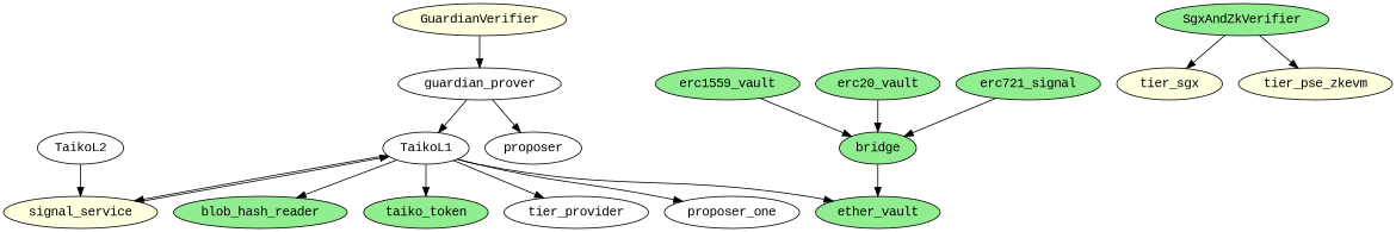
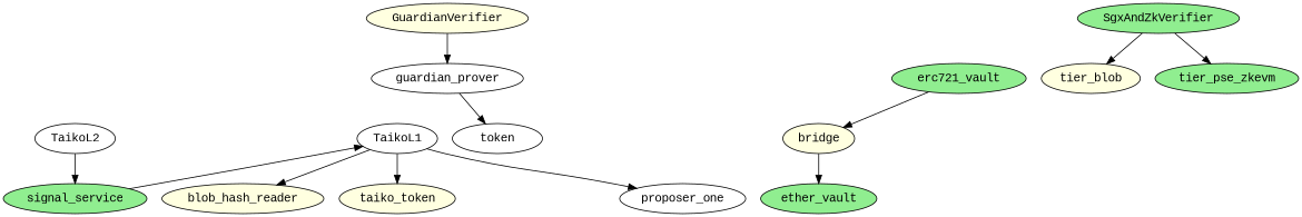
  digraph {
    fontname="Liberation Mono"
    rankdir=TB
    node [fontname="Liberation Mono" fillcolor=lightgreen style=filled]
    edge [fontname="Liberation Mono"]
    n1 [label=TaikoL1 fillcolor="" style=""]
-   signal_service [fillcolor=lightyellow]
-   blob_hash_reader
-   taiko_token
+   signal_service
+   blob_hash_reader [fillcolor=lightyellow]
+   taiko_token [fillcolor=lightyellow]
    ether_vault
-   tier_provider [fillcolor="" style=""]
    proposer_one [fillcolor="" style=""]
-   proposer [fillcolor="" style=""]
+   proposer [label=token fillcolor="" style=""]
    n9 [label=TaikoL2 fillcolor="" style=""]
-   erc1559_vault
-   bridge
-   erc20_vault
-   erc721_vault [label=erc721_signal]
-   tier_sgx [fillcolor=lightyellow]
+   bridge [fillcolor=lightyellow]
+   erc721_vault
+   tier_sgx [fillcolor=lightyellow label=tier_blob]
    SgxAndZkVerifier
-   tier_pse_zkevm [fillcolor=lightyellow]
+   tier_pse_zkevm
    GuardianVerifier [fillcolor=lightyellow]
    guardian_prover [fillcolor="" style=""]
-   n1 -> signal_service
    n1 -> blob_hash_reader
    n1 -> taiko_token
-   n1 -> ether_vault
-   n1 -> tier_provider
    n1 -> proposer_one
    signal_service -> n1
    n9 -> signal_service
-   erc1559_vault -> bridge
    bridge -> ether_vault
-   erc20_vault -> bridge
    erc721_vault -> bridge
    SgxAndZkVerifier -> tier_sgx
    SgxAndZkVerifier -> tier_pse_zkevm
    GuardianVerifier -> guardian_prover
-   guardian_prover -> n1
    guardian_prover -> proposer
  }
